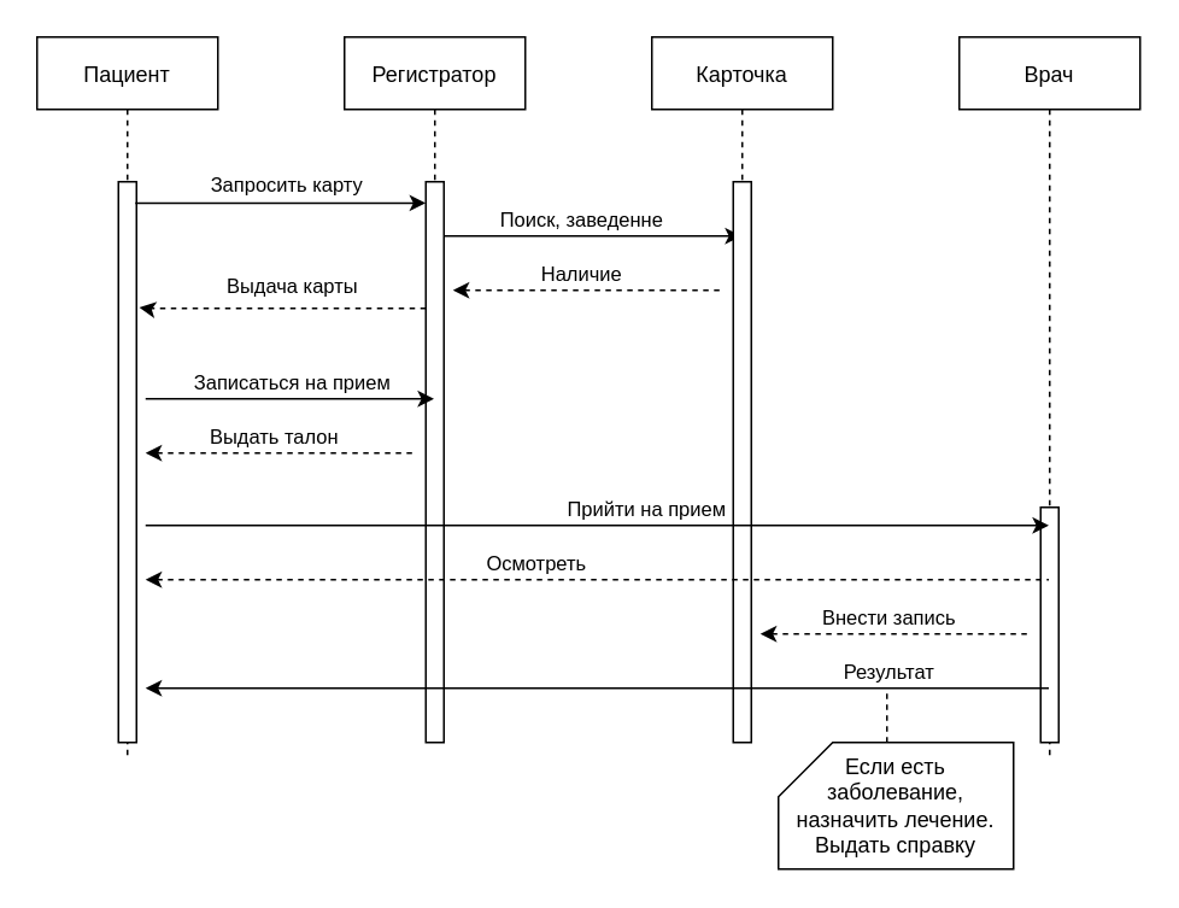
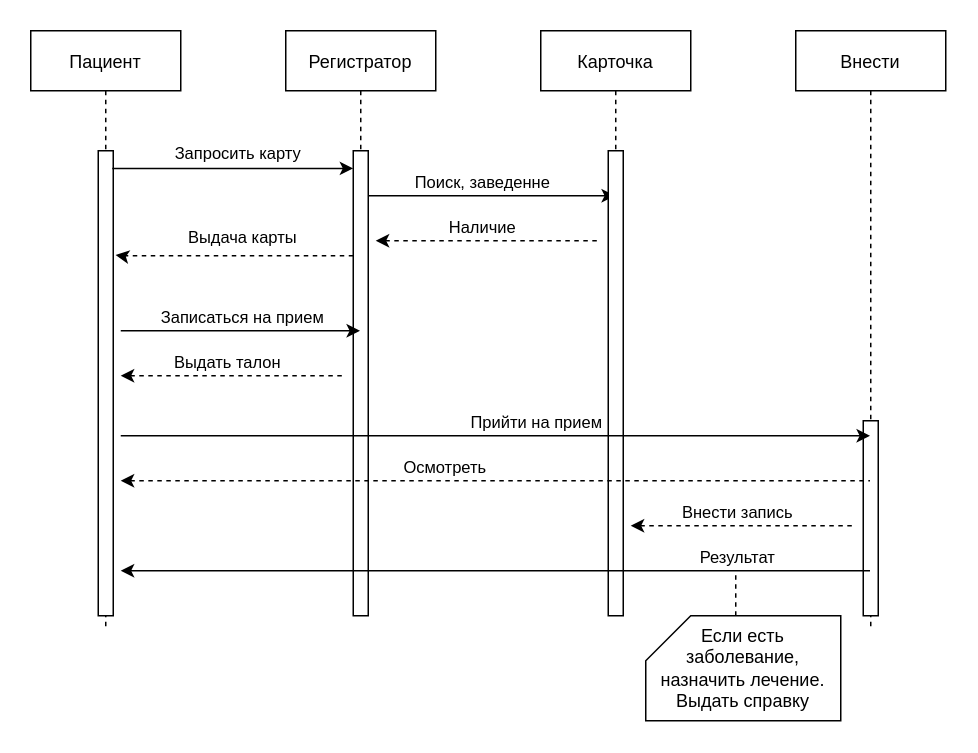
  <mxCell id="0" />
  <mxCell id="1" parent="0" />
  <mxCell id="2" value="Пациент" style="shape=umlLifeline;perimeter=lifelinePerimeter;container=1;collapsible=0;recursiveResize=0;rounded=0;shadow=0;strokeWidth=1;" vertex="1" parent="1"><mxGeometry x="20" y="20" width="100" height="400" as="geometry" /></mxCell>
  <mxCell id="3" value="" style="points=[];perimeter=orthogonalPerimeter;rounded=0;shadow=0;strokeWidth=1;" vertex="1" parent="2"><mxGeometry x="45" y="80" width="10" height="310" as="geometry" /></mxCell>
- <mxCell id="4" value="Врач" style="shape=umlLifeline;perimeter=lifelinePerimeter;container=1;collapsible=0;recursiveResize=0;rounded=0;shadow=0;strokeWidth=1;" vertex="1" parent="1"><mxGeometry x="530" y="20" width="100" height="400" as="geometry" /></mxCell>
+ <mxCell id="4" value="Внести" style="shape=umlLifeline;perimeter=lifelinePerimeter;container=1;collapsible=0;recursiveResize=0;rounded=0;shadow=0;strokeWidth=1;" vertex="1" parent="1"><mxGeometry x="530" y="20" width="100" height="400" as="geometry" /></mxCell>
  <mxCell id="5" value="" style="points=[];perimeter=orthogonalPerimeter;rounded=0;shadow=0;strokeWidth=1;" vertex="1" parent="4"><mxGeometry x="45" y="260" width="10" height="130" as="geometry" /></mxCell>
  <mxCell id="6" value="Регистратор" style="shape=umlLifeline;perimeter=lifelinePerimeter;container=1;collapsible=0;recursiveResize=0;rounded=0;shadow=0;strokeWidth=1;" vertex="1" parent="1"><mxGeometry x="190" y="20" width="100" height="390" as="geometry" /></mxCell>
  <mxCell id="7" value="" style="points=[];perimeter=orthogonalPerimeter;rounded=0;shadow=0;strokeWidth=1;" vertex="1" parent="6"><mxGeometry x="45" y="80" width="10" height="310" as="geometry" /></mxCell>
  <mxCell id="8" value="" style="endArrow=classic;html=1;rounded=0;" edge="1" parent="6" target="10"><mxGeometry width="50" height="50" relative="1" as="geometry"><mxPoint x="55" y="110" as="sourcePoint" /><mxPoint x="105" y="60" as="targetPoint" /></mxGeometry></mxCell>
  <mxCell id="9" value="Поиск, заведенне" style="edgeLabel;html=1;align=center;verticalAlign=middle;resizable=0;points=[];" vertex="1" connectable="0" parent="8"><mxGeometry x="0.201" y="4" relative="1" as="geometry"><mxPoint x="-24" y="-6" as="offset" /></mxGeometry></mxCell>
  <mxCell id="10" value="Карточка" style="shape=umlLifeline;perimeter=lifelinePerimeter;container=1;collapsible=0;recursiveResize=0;rounded=0;shadow=0;strokeWidth=1;" vertex="1" parent="1"><mxGeometry x="360" y="20" width="100" height="390" as="geometry" /></mxCell>
  <mxCell id="11" value="" style="points=[];perimeter=orthogonalPerimeter;rounded=0;shadow=0;strokeWidth=1;" vertex="1" parent="10"><mxGeometry x="45" y="80" width="10" height="310" as="geometry" /></mxCell>
  <mxCell id="12" value="" style="endArrow=classic;html=1;rounded=0;exitX=0.934;exitY=0.038;exitDx=0;exitDy=0;exitPerimeter=0;" edge="1" parent="1" source="3" target="7"><mxGeometry width="50" height="50" relative="1" as="geometry"><mxPoint x="75" y="150" as="sourcePoint" /><mxPoint x="240" y="140" as="targetPoint" /></mxGeometry></mxCell>
  <mxCell id="13" value="Запросить карту" style="edgeLabel;html=1;align=center;verticalAlign=middle;resizable=0;points=[];" vertex="1" connectable="0" parent="12"><mxGeometry x="0.14" y="1" relative="1" as="geometry"><mxPoint x="-9" y="-9" as="offset" /></mxGeometry></mxCell>
  <mxCell id="14" value="" style="endArrow=none;dashed=1;html=1;rounded=0;startArrow=classic;startFill=1;" edge="1" parent="1"><mxGeometry width="50" height="50" relative="1" as="geometry"><mxPoint x="250" y="160" as="sourcePoint" /><mxPoint x="400" y="160" as="targetPoint" /></mxGeometry></mxCell>
  <mxCell id="15" value="Наличие" style="edgeLabel;html=1;align=center;verticalAlign=middle;resizable=0;points=[];" vertex="1" connectable="0" parent="14"><mxGeometry x="-0.17" relative="1" as="geometry"><mxPoint x="8" y="-10" as="offset" /></mxGeometry></mxCell>
  <mxCell id="16" value="" style="endArrow=classic;html=1;rounded=0;entryX=1.156;entryY=0.224;entryDx=0;entryDy=0;entryPerimeter=0;dashed=1;" edge="1" parent="1" source="7" target="3"><mxGeometry width="50" height="50" relative="1" as="geometry"><mxPoint x="230" y="183" as="sourcePoint" /><mxPoint x="190" y="180" as="targetPoint" /><Array as="points"><mxPoint x="190" y="170" /><mxPoint x="80" y="170" /></Array></mxGeometry></mxCell>
  <mxCell id="17" value="Выдача карты" style="edgeLabel;html=1;align=center;verticalAlign=middle;resizable=0;points=[];" vertex="1" connectable="0" parent="16"><mxGeometry x="-0.308" y="-1" relative="1" as="geometry"><mxPoint x="-20" y="-12" as="offset" /></mxGeometry></mxCell>
  <mxCell id="18" value="" style="endArrow=classic;html=1;rounded=0;" edge="1" parent="1" target="6"><mxGeometry width="50" height="50" relative="1" as="geometry"><mxPoint x="80" y="220" as="sourcePoint" /><mxPoint x="130" y="220" as="targetPoint" /></mxGeometry></mxCell>
  <mxCell id="19" value="Записаться на прием" style="edgeLabel;html=1;align=center;verticalAlign=middle;resizable=0;points=[];" vertex="1" connectable="0" parent="18"><mxGeometry x="0.201" y="-4" relative="1" as="geometry"><mxPoint x="-16" y="-14" as="offset" /></mxGeometry></mxCell>
  <mxCell id="20" value="" style="endArrow=none;dashed=1;html=1;rounded=0;startArrow=classic;startFill=1;" edge="1" parent="1"><mxGeometry width="50" height="50" relative="1" as="geometry"><mxPoint x="80" y="250" as="sourcePoint" /><mxPoint x="230" y="250" as="targetPoint" /></mxGeometry></mxCell>
  <mxCell id="21" value="Выдать талон" style="edgeLabel;html=1;align=center;verticalAlign=middle;resizable=0;points=[];" vertex="1" connectable="0" parent="20"><mxGeometry x="-0.17" relative="1" as="geometry"><mxPoint x="8" y="-10" as="offset" /></mxGeometry></mxCell>
  <mxCell id="22" value="" style="endArrow=classic;html=1;rounded=0;" edge="1" parent="1" target="4"><mxGeometry width="50" height="50" relative="1" as="geometry"><mxPoint x="80" y="290" as="sourcePoint" /><mxPoint x="245" y="290" as="targetPoint" /></mxGeometry></mxCell>
  <mxCell id="23" value="Прийти на прием" style="edgeLabel;html=1;align=center;verticalAlign=middle;resizable=0;points=[];" vertex="1" connectable="0" parent="22"><mxGeometry x="0.14" y="1" relative="1" as="geometry"><mxPoint x="-9" y="-9" as="offset" /></mxGeometry></mxCell>
  <mxCell id="24" value="" style="endArrow=none;dashed=1;html=1;rounded=0;startArrow=classic;startFill=1;" edge="1" parent="1" target="4"><mxGeometry width="50" height="50" relative="1" as="geometry"><mxPoint x="80" y="320" as="sourcePoint" /><mxPoint x="230" y="320" as="targetPoint" /></mxGeometry></mxCell>
  <mxCell id="25" value="Осмотреть" style="edgeLabel;html=1;align=center;verticalAlign=middle;resizable=0;points=[];" vertex="1" connectable="0" parent="24"><mxGeometry x="-0.17" relative="1" as="geometry"><mxPoint x="8" y="-10" as="offset" /></mxGeometry></mxCell>
  <mxCell id="26" value="" style="endArrow=none;dashed=1;html=1;rounded=0;startArrow=classic;startFill=1;" edge="1" parent="1"><mxGeometry width="50" height="50" relative="1" as="geometry"><mxPoint x="420" y="350" as="sourcePoint" /><mxPoint x="570" y="350" as="targetPoint" /></mxGeometry></mxCell>
  <mxCell id="27" value="Внести запись" style="edgeLabel;html=1;align=center;verticalAlign=middle;resizable=0;points=[];" vertex="1" connectable="0" parent="26"><mxGeometry x="-0.17" relative="1" as="geometry"><mxPoint x="8" y="-10" as="offset" /></mxGeometry></mxCell>
  <mxCell id="28" value="" style="endArrow=none;html=1;rounded=0;startArrow=classic;startFill=1;" edge="1" parent="1"><mxGeometry width="50" height="50" relative="1" as="geometry"><mxPoint x="80" y="380" as="sourcePoint" /><mxPoint x="579.5" y="380" as="targetPoint" /></mxGeometry></mxCell>
  <mxCell id="29" value="Результат" style="edgeLabel;html=1;align=center;verticalAlign=middle;resizable=0;points=[];" vertex="1" connectable="0" parent="28"><mxGeometry x="0.613" relative="1" as="geometry"><mxPoint x="7" y="-10" as="offset" /></mxGeometry></mxCell>
  <mxCell id="30" value="Если есть заболевание, назначить лечение. Выдать справку" style="shape=card;whiteSpace=wrap;html=1;" vertex="1" parent="1"><mxGeometry x="430" y="410" width="130" height="70" as="geometry" /></mxCell>
  <mxCell id="31" value="" style="endArrow=none;dashed=1;html=1;rounded=0;" edge="1" parent="1"><mxGeometry width="50" height="50" relative="1" as="geometry"><mxPoint x="490" y="410" as="sourcePoint" /><mxPoint x="490" y="380" as="targetPoint" /></mxGeometry></mxCell>
